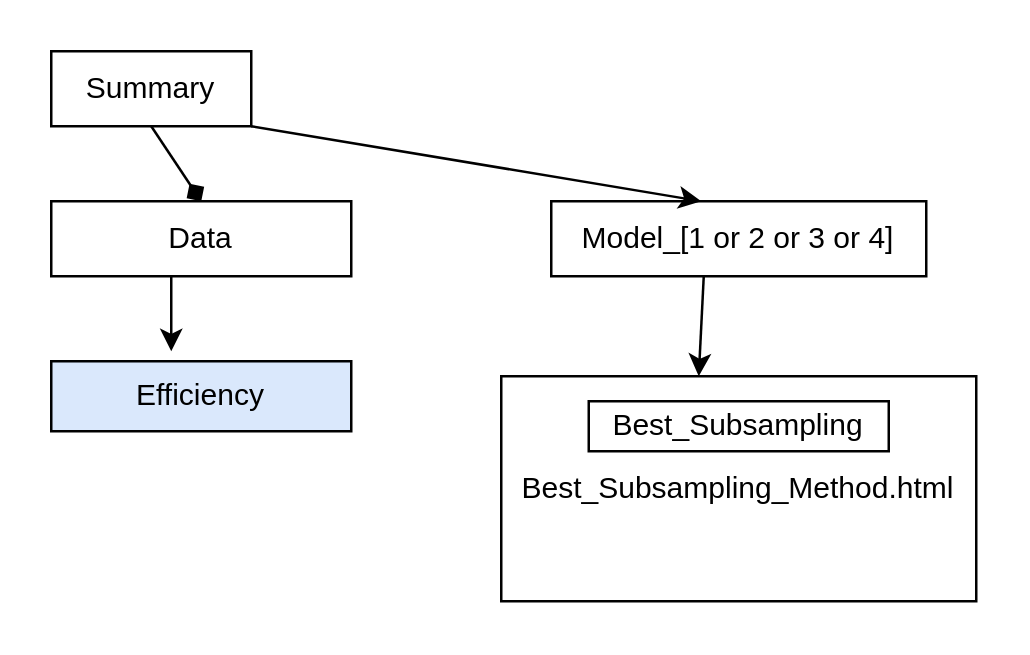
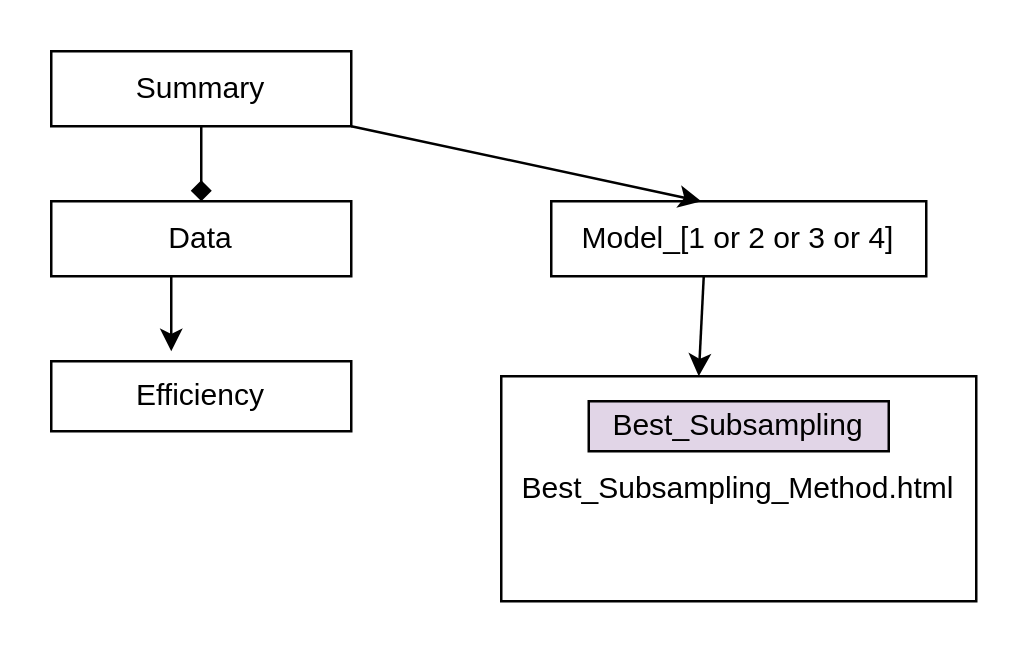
  <mxCell id="0" />
  <mxCell id="1" parent="0" />
  <mxCell id="2" value="Best_Subsampling_Method.html" style="rounded=0;whiteSpace=wrap;html=1;" parent="1" vertex="1"><mxGeometry x="200" y="150" width="190" height="90" as="geometry" /></mxCell>
- <mxCell id="3" value="Summary" style="rounded=0;whiteSpace=wrap;html=1;" parent="1" vertex="1"><mxGeometry x="20" y="20" width="80" height="30" as="geometry" /></mxCell>
+ <mxCell id="3" value="Summary" style="rounded=0;whiteSpace=wrap;html=1;" parent="1" vertex="1"><mxGeometry x="20" y="20" width="120" height="30" as="geometry" /></mxCell>
  <mxCell id="4" value="Model_[1 or 2 or&amp;nbsp;3 or 4]" style="rounded=0;whiteSpace=wrap;html=1;" parent="1" vertex="1"><mxGeometry x="220" y="80" width="150" height="30" as="geometry" /></mxCell>
- <mxCell id="5" value="Best_Subsampling" style="rounded=0;whiteSpace=wrap;html=1;" parent="1" vertex="1"><mxGeometry x="235" y="160" width="120" height="20" as="geometry" /></mxCell>
+ <mxCell id="5" value="Best_Subsampling" style="rounded=0;whiteSpace=wrap;html=1;fillColor=#e1d5e7;" parent="1" vertex="1"><mxGeometry x="235" y="160" width="120" height="20" as="geometry" /></mxCell>
  <mxCell id="6" value="Data" style="rounded=0;whiteSpace=wrap;html=1;" parent="1" vertex="1"><mxGeometry x="20" y="80" width="120" height="30" as="geometry" /></mxCell>
- <mxCell id="7" value="Efficiency" style="rounded=0;whiteSpace=wrap;html=1;fillColor=#dae8fc;" parent="1" vertex="1"><mxGeometry x="20" y="144" width="120" height="28" as="geometry" /></mxCell>
+ <mxCell id="7" value="Efficiency" style="rounded=0;whiteSpace=wrap;html=1;" parent="1" vertex="1"><mxGeometry x="20" y="144" width="120" height="28" as="geometry" /></mxCell>
  <mxCell id="8" value="" style="endArrow=classic;html=1;exitX=1;exitY=1;exitDx=0;exitDy=0;" parent="1" edge="1" source="3"><mxGeometry width="50" height="50" relative="1" as="geometry"><mxPoint x="280" y="50" as="sourcePoint" /><mxPoint x="280" y="80" as="targetPoint" /></mxGeometry></mxCell>
  <mxCell id="9" value="" style="endArrow=classic;html=1;" parent="1" edge="1"><mxGeometry width="50" height="50" relative="1" as="geometry"><mxPoint x="281" y="110" as="sourcePoint" /><mxPoint x="279" y="150" as="targetPoint" /></mxGeometry></mxCell>
  <mxCell id="10" value="" style="endArrow=classic;html=1;" parent="1" edge="1"><mxGeometry width="50" height="50" relative="1" as="geometry"><mxPoint x="68" y="110" as="sourcePoint" /><mxPoint x="68" y="140" as="targetPoint" /></mxGeometry></mxCell>
  <mxCell id="11" value="" style="endArrow=diamond;html=1;entryX=0.5;entryY=0;entryDx=0;entryDy=0;exitX=0.5;exitY=1;exitDx=0;exitDy=0;" parent="1" source="3" target="6" edge="1"><mxGeometry width="50" height="50" relative="1" as="geometry"><mxPoint x="220" y="50" as="sourcePoint" /><mxPoint x="560" y="50" as="targetPoint" /></mxGeometry></mxCell>
